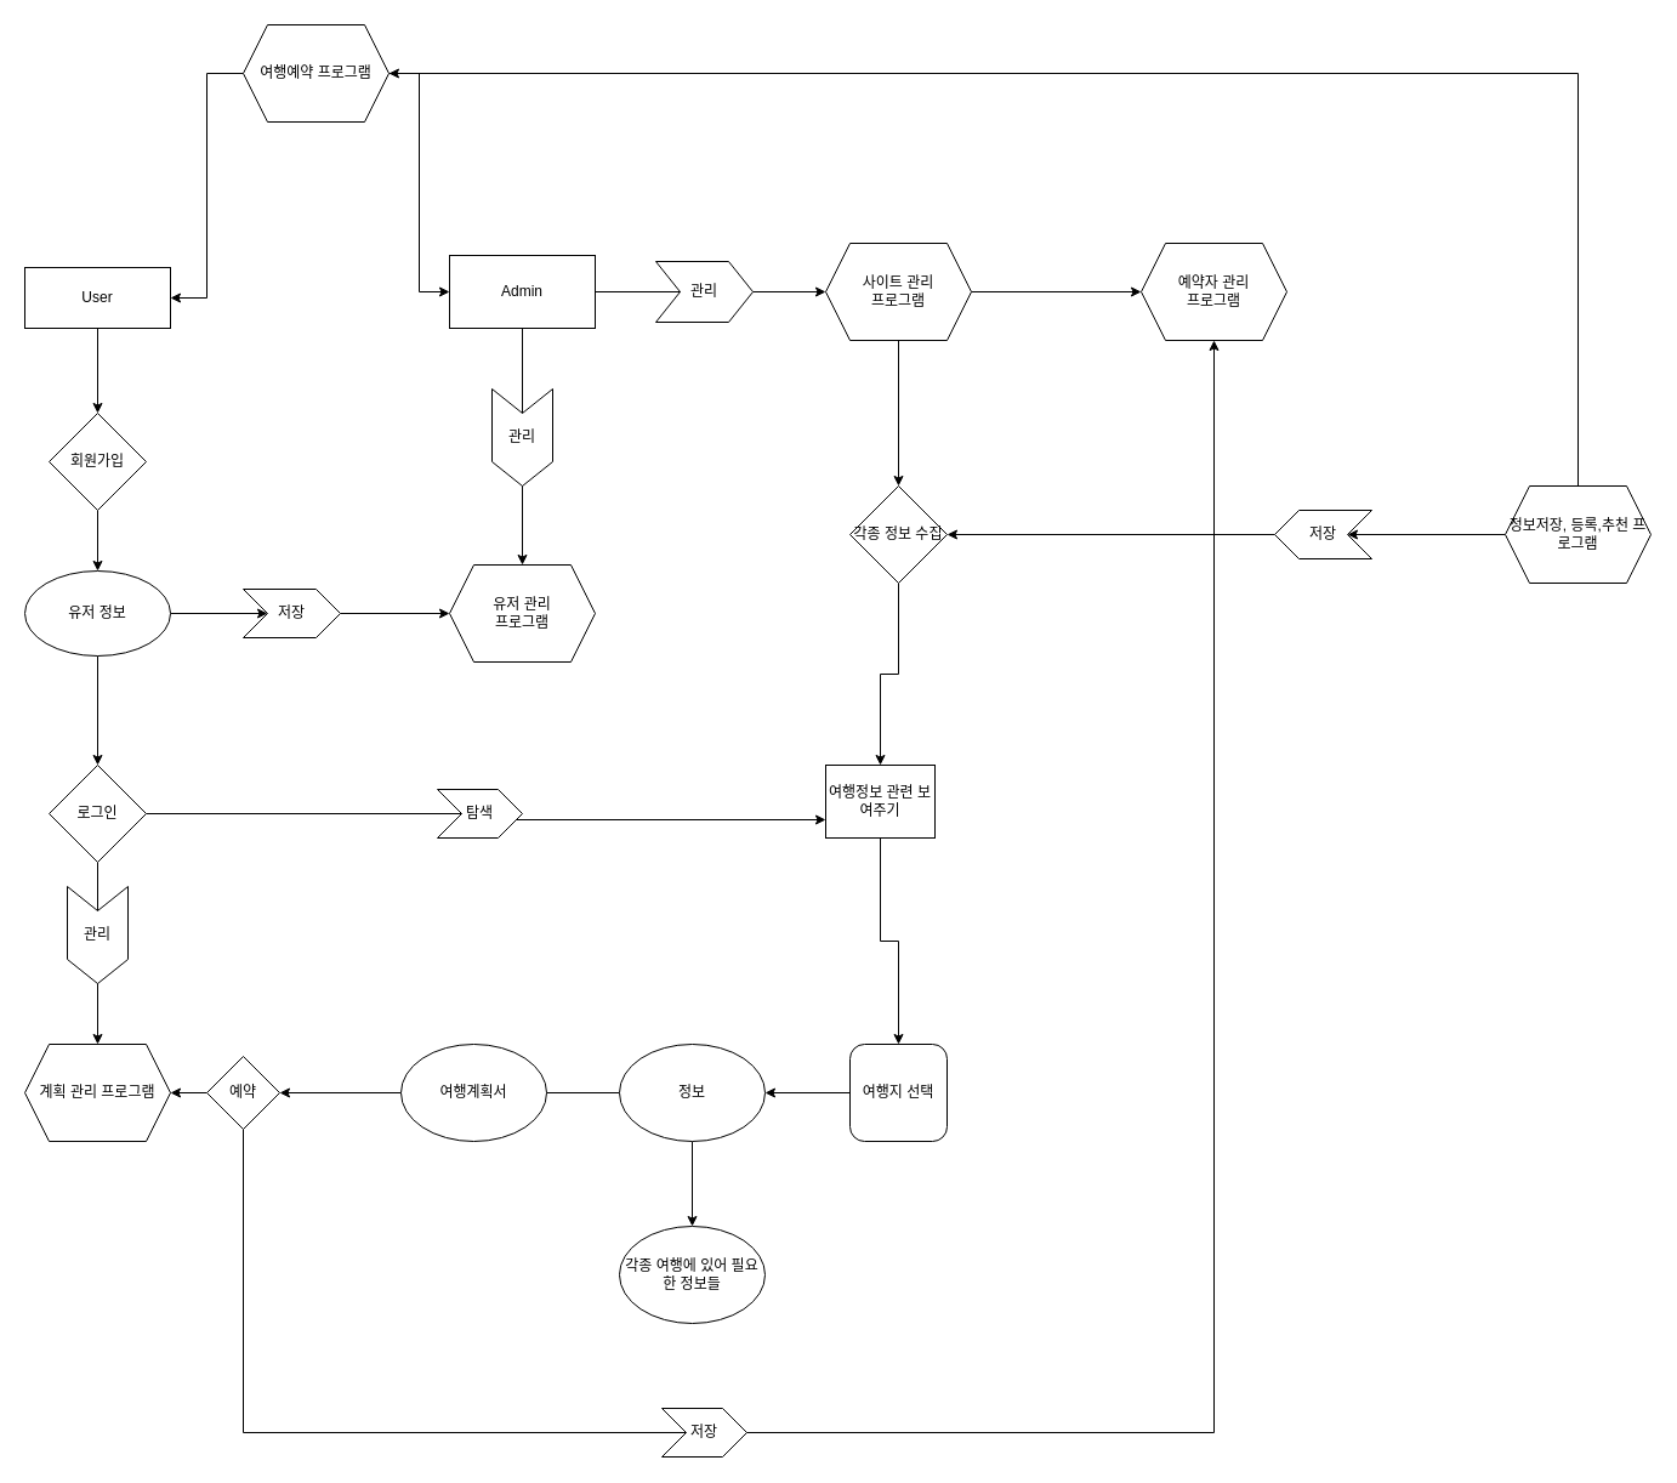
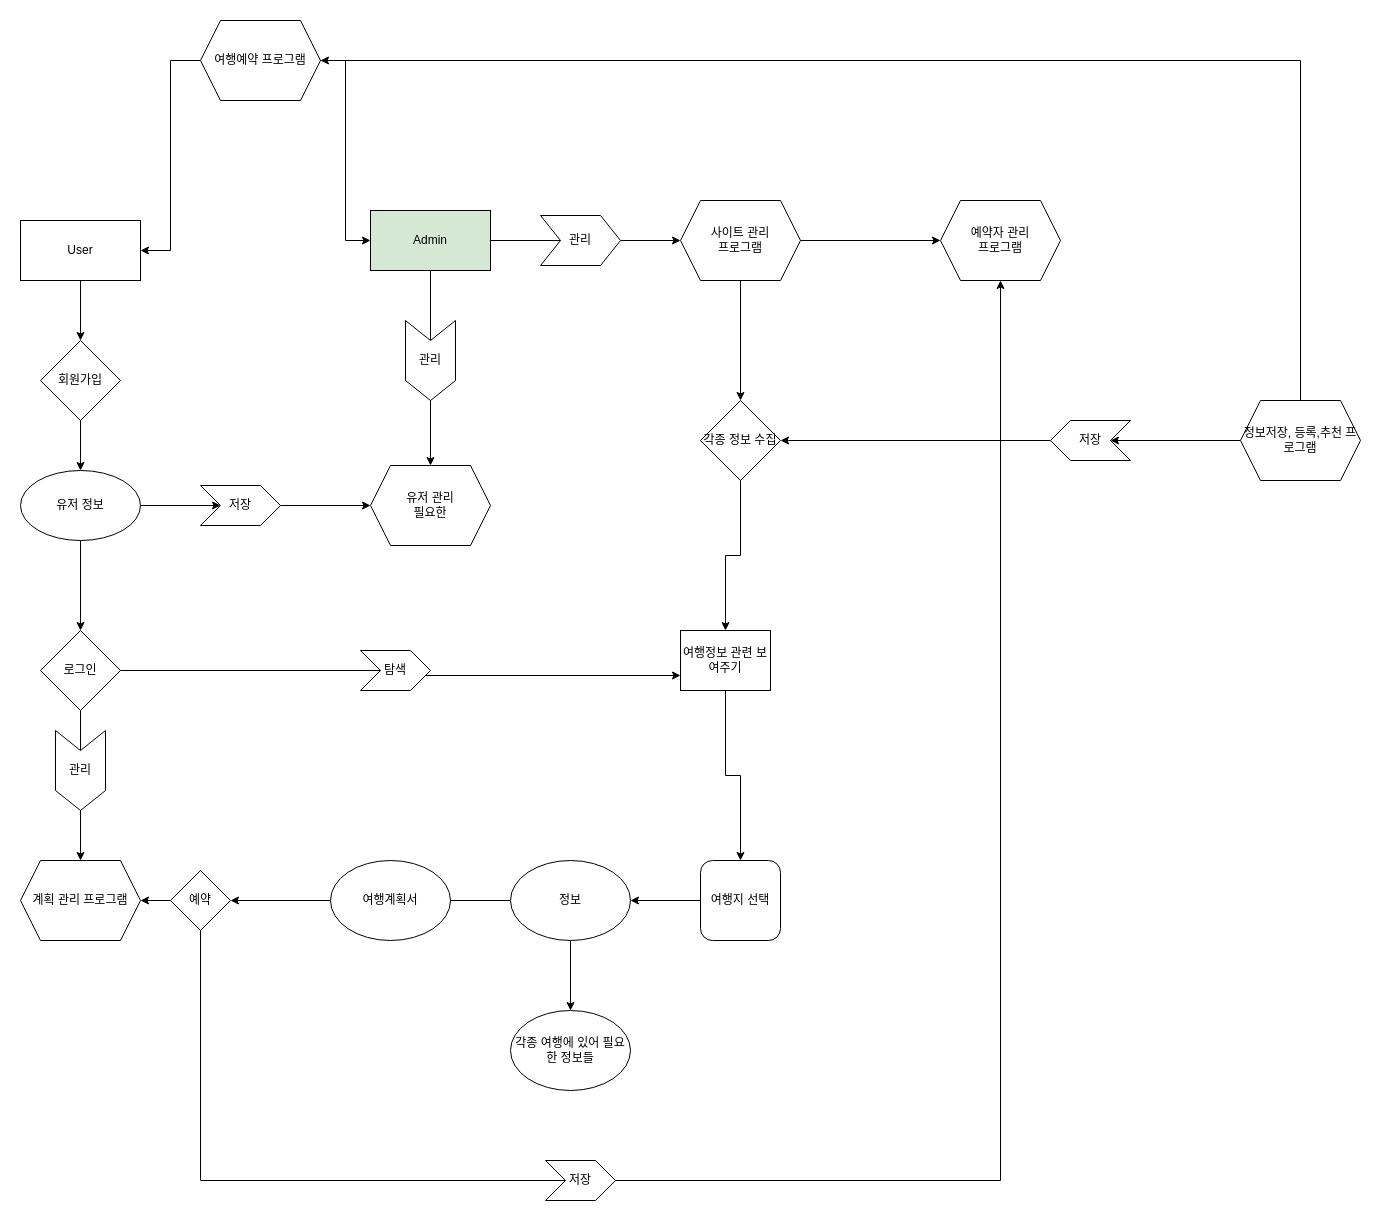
  <mxCell id="0" />
  <mxCell id="1" parent="0" />
- <mxCell id="2" value="User" style="rounded=0;whiteSpace=wrap;html=1;" vertex="1" parent="1"><mxGeometry x="20" y="220" width="120" height="50" as="geometry" /></mxCell>
+ <mxCell id="2" value="User" style="rounded=0;whiteSpace=wrap;html=1;" vertex="1" parent="1"><mxGeometry x="20" y="220" width="120" height="60" as="geometry" /></mxCell>
  <mxCell id="3" value="" style="edgeStyle=orthogonalEdgeStyle;rounded=0;orthogonalLoop=1;jettySize=auto;html=1;entryX=0;entryY=0.5;entryDx=0;entryDy=0;startArrow=none;" edge="1" parent="1" source="35" target="19"><mxGeometry relative="1" as="geometry"><mxPoint x="590" y="230" as="targetPoint" /></mxGeometry></mxCell>
  <mxCell id="4" style="edgeStyle=orthogonalEdgeStyle;rounded=0;orthogonalLoop=1;jettySize=auto;html=1;entryX=0.5;entryY=0;entryDx=0;entryDy=0;" edge="1" parent="1" source="5" target="16"><mxGeometry relative="1" as="geometry" /></mxCell>
- <mxCell id="5" value="Admin" style="rounded=0;whiteSpace=wrap;html=1;" vertex="1" parent="1"><mxGeometry x="370" y="210" width="120" height="60" as="geometry" /></mxCell>
+ <mxCell id="5" value="Admin" style="rounded=0;whiteSpace=wrap;html=1;fillColor=#d5e8d4;" vertex="1" parent="1"><mxGeometry x="370" y="210" width="120" height="60" as="geometry" /></mxCell>
  <mxCell id="6" style="edgeStyle=orthogonalEdgeStyle;rounded=0;orthogonalLoop=1;jettySize=auto;html=1;entryX=0;entryY=0.75;entryDx=0;entryDy=0;" edge="1" parent="1" source="8" target="13"><mxGeometry relative="1" as="geometry" /></mxCell>
  <mxCell id="7" style="edgeStyle=orthogonalEdgeStyle;rounded=0;orthogonalLoop=1;jettySize=auto;html=1;entryX=0.5;entryY=0;entryDx=0;entryDy=0;" edge="1" parent="1" source="8" target="37"><mxGeometry relative="1" as="geometry" /></mxCell>
  <mxCell id="8" value="로그인" style="rhombus;whiteSpace=wrap;html=1;" vertex="1" parent="1"><mxGeometry x="40" y="630" width="80" height="80" as="geometry" /></mxCell>
  <mxCell id="9" style="edgeStyle=orthogonalEdgeStyle;rounded=0;orthogonalLoop=1;jettySize=auto;html=1;entryX=0.5;entryY=0;entryDx=0;entryDy=0;" edge="1" parent="1" source="10" target="34"><mxGeometry relative="1" as="geometry" /></mxCell>
  <mxCell id="10" value="회원가입" style="rhombus;whiteSpace=wrap;html=1;" vertex="1" parent="1"><mxGeometry x="40" y="340" width="80" height="80" as="geometry" /></mxCell>
  <mxCell id="11" value="" style="endArrow=classic;html=1;entryX=0.5;entryY=0;entryDx=0;entryDy=0;exitX=0.5;exitY=1;exitDx=0;exitDy=0;" edge="1" parent="1" source="2" target="10"><mxGeometry width="50" height="50" relative="1" as="geometry"><mxPoint x="450" y="840" as="sourcePoint" /><mxPoint x="500" y="790" as="targetPoint" /></mxGeometry></mxCell>
  <mxCell id="12" style="edgeStyle=orthogonalEdgeStyle;rounded=0;orthogonalLoop=1;jettySize=auto;html=1;entryX=0.5;entryY=0;entryDx=0;entryDy=0;" edge="1" parent="1" source="13" target="28"><mxGeometry relative="1" as="geometry" /></mxCell>
  <mxCell id="13" value="여행정보 관련 보여주기" style="rounded=0;whiteSpace=wrap;html=1;" vertex="1" parent="1"><mxGeometry x="680" y="630" width="90" height="60" as="geometry" /></mxCell>
  <mxCell id="14" style="edgeStyle=orthogonalEdgeStyle;rounded=0;orthogonalLoop=1;jettySize=auto;html=1;entryX=0.5;entryY=0;entryDx=0;entryDy=0;" edge="1" parent="1" source="15" target="13"><mxGeometry relative="1" as="geometry" /></mxCell>
  <mxCell id="15" value="각종 정보 수집" style="rhombus;whiteSpace=wrap;html=1;" vertex="1" parent="1"><mxGeometry x="700" y="400" width="80" height="80" as="geometry" /></mxCell>
- <mxCell id="16" value="&lt;span&gt;유저 관리&lt;/span&gt;&lt;br&gt;&lt;span&gt;프로그램&lt;/span&gt;" style="shape=hexagon;perimeter=hexagonPerimeter2;whiteSpace=wrap;html=1;fixedSize=1;" vertex="1" parent="1"><mxGeometry x="370" y="465" width="120" height="80" as="geometry" /></mxCell>
+ <mxCell id="16" value="&lt;span&gt;유저 관리&lt;/span&gt;&lt;br&gt;&lt;span&gt;필요한&lt;/span&gt;" style="shape=hexagon;perimeter=hexagonPerimeter2;whiteSpace=wrap;html=1;fixedSize=1;" vertex="1" parent="1"><mxGeometry x="370" y="465" width="120" height="80" as="geometry" /></mxCell>
  <mxCell id="17" style="edgeStyle=orthogonalEdgeStyle;rounded=0;orthogonalLoop=1;jettySize=auto;html=1;entryX=0;entryY=0.5;entryDx=0;entryDy=0;" edge="1" parent="1" source="19" target="22"><mxGeometry relative="1" as="geometry" /></mxCell>
  <mxCell id="18" style="edgeStyle=orthogonalEdgeStyle;rounded=0;orthogonalLoop=1;jettySize=auto;html=1;entryX=0.5;entryY=0;entryDx=0;entryDy=0;" edge="1" parent="1" source="19" target="15"><mxGeometry relative="1" as="geometry" /></mxCell>
  <mxCell id="19" value="&lt;span style=&quot;background-color: rgb(255 , 255 , 255)&quot;&gt;사이트 관리&lt;br&gt;프로그램&lt;br&gt;&lt;/span&gt;" style="shape=hexagon;perimeter=hexagonPerimeter2;whiteSpace=wrap;html=1;fixedSize=1;" vertex="1" parent="1"><mxGeometry x="680" y="200" width="120" height="80" as="geometry" /></mxCell>
  <mxCell id="20" style="edgeStyle=orthogonalEdgeStyle;rounded=0;orthogonalLoop=1;jettySize=auto;html=1;exitX=1;exitY=0.75;exitDx=0;exitDy=0;" edge="1" parent="1" source="21"><mxGeometry relative="1" as="geometry"><mxPoint x="387.571" y="690" as="targetPoint" /></mxGeometry></mxCell>
  <mxCell id="21" value="탐색" style="shape=step;perimeter=stepPerimeter;whiteSpace=wrap;html=1;fixedSize=1;" vertex="1" parent="1"><mxGeometry x="360" y="650" width="70" height="40" as="geometry" /></mxCell>
  <mxCell id="22" value="예약자 관리 &lt;br&gt;프로그램&lt;br&gt;" style="shape=hexagon;perimeter=hexagonPerimeter2;whiteSpace=wrap;html=1;fixedSize=1;" vertex="1" parent="1"><mxGeometry x="940" y="200" width="120" height="80" as="geometry" /></mxCell>
  <mxCell id="23" value="각종 여행에 있어 필요한 정보들" style="ellipse;whiteSpace=wrap;html=1;" vertex="1" parent="1"><mxGeometry x="510" y="1010" width="120" height="80" as="geometry" /></mxCell>
  <mxCell id="24" style="edgeStyle=orthogonalEdgeStyle;rounded=0;orthogonalLoop=1;jettySize=auto;html=1;entryX=1;entryY=0.5;entryDx=0;entryDy=0;" edge="1" parent="1" source="26" target="2"><mxGeometry relative="1" as="geometry" /></mxCell>
  <mxCell id="25" style="edgeStyle=orthogonalEdgeStyle;rounded=0;orthogonalLoop=1;jettySize=auto;html=1;entryX=0;entryY=0.5;entryDx=0;entryDy=0;" edge="1" parent="1" source="26" target="5"><mxGeometry relative="1" as="geometry" /></mxCell>
  <mxCell id="26" value="여행예약 프로그램" style="shape=hexagon;perimeter=hexagonPerimeter2;whiteSpace=wrap;html=1;fixedSize=1;" vertex="1" parent="1"><mxGeometry x="200" y="20" width="120" height="80" as="geometry" /></mxCell>
  <mxCell id="27" style="edgeStyle=orthogonalEdgeStyle;rounded=0;orthogonalLoop=1;jettySize=auto;html=1;entryX=1;entryY=0.5;entryDx=0;entryDy=0;" edge="1" parent="1" source="28" target="41"><mxGeometry relative="1" as="geometry" /></mxCell>
  <mxCell id="28" value="여행지 선택" style="whiteSpace=wrap;html=1;rounded=1;" vertex="1" parent="1"><mxGeometry x="700" y="860" width="80" height="80" as="geometry" /></mxCell>
  <mxCell id="29" value="관리" style="shape=step;perimeter=stepPerimeter;whiteSpace=wrap;html=1;fixedSize=1;direction=south;" vertex="1" parent="1"><mxGeometry x="405" y="320" width="50" height="80" as="geometry" /></mxCell>
  <mxCell id="30" value="" style="edgeStyle=orthogonalEdgeStyle;rounded=0;orthogonalLoop=1;jettySize=auto;html=1;" edge="1" parent="1" source="31" target="16"><mxGeometry relative="1" as="geometry" /></mxCell>
  <mxCell id="31" value="저장" style="shape=step;perimeter=stepPerimeter;whiteSpace=wrap;html=1;fixedSize=1;" vertex="1" parent="1"><mxGeometry x="200" y="485" width="80" height="40" as="geometry" /></mxCell>
  <mxCell id="32" value="" style="edgeStyle=orthogonalEdgeStyle;rounded=0;orthogonalLoop=1;jettySize=auto;html=1;" edge="1" parent="1" source="34" target="8"><mxGeometry relative="1" as="geometry" /></mxCell>
  <mxCell id="33" style="edgeStyle=orthogonalEdgeStyle;rounded=0;orthogonalLoop=1;jettySize=auto;html=1;entryX=0;entryY=0.5;entryDx=0;entryDy=0;" edge="1" parent="1" source="34" target="31"><mxGeometry relative="1" as="geometry" /></mxCell>
  <mxCell id="34" value="유저 정보" style="ellipse;whiteSpace=wrap;html=1;" vertex="1" parent="1"><mxGeometry x="20" y="470" width="120" height="70" as="geometry" /></mxCell>
  <mxCell id="35" value="관리" style="shape=step;perimeter=stepPerimeter;whiteSpace=wrap;html=1;fixedSize=1;direction=east;rotation=0;" vertex="1" parent="1"><mxGeometry x="540" y="215" width="80" height="50" as="geometry" /></mxCell>
  <mxCell id="36" value="" style="edgeStyle=orthogonalEdgeStyle;rounded=0;orthogonalLoop=1;jettySize=auto;html=1;entryX=0;entryY=0.5;entryDx=0;entryDy=0;endArrow=none;" edge="1" parent="1" source="5" target="35"><mxGeometry relative="1" as="geometry"><mxPoint x="490" y="230" as="sourcePoint" /><mxPoint x="680" y="230" as="targetPoint" /></mxGeometry></mxCell>
  <mxCell id="37" value="계획 관리 프로그램" style="shape=hexagon;perimeter=hexagonPerimeter2;whiteSpace=wrap;html=1;fixedSize=1;" vertex="1" parent="1"><mxGeometry x="20" y="860" width="120" height="80" as="geometry" /></mxCell>
  <mxCell id="38" value="관리" style="shape=step;perimeter=stepPerimeter;whiteSpace=wrap;html=1;fixedSize=1;direction=south;" vertex="1" parent="1"><mxGeometry x="55" y="730" width="50" height="80" as="geometry" /></mxCell>
  <mxCell id="39" style="edgeStyle=orthogonalEdgeStyle;rounded=0;orthogonalLoop=1;jettySize=auto;html=1;entryX=0.5;entryY=0;entryDx=0;entryDy=0;" edge="1" parent="1" source="41" target="23"><mxGeometry relative="1" as="geometry" /></mxCell>
  <mxCell id="40" style="edgeStyle=orthogonalEdgeStyle;rounded=0;orthogonalLoop=1;jettySize=auto;html=1;entryX=0.917;entryY=0.5;entryDx=0;entryDy=0;entryPerimeter=0;endArrow=none;" edge="1" parent="1" source="41" target="46"><mxGeometry relative="1" as="geometry" /></mxCell>
  <mxCell id="41" value="정보" style="ellipse;whiteSpace=wrap;html=1;" vertex="1" parent="1"><mxGeometry x="510" y="860" width="120" height="80" as="geometry" /></mxCell>
  <mxCell id="42" style="edgeStyle=orthogonalEdgeStyle;rounded=0;orthogonalLoop=1;jettySize=auto;html=1;entryX=1;entryY=0.5;entryDx=0;entryDy=0;" edge="1" parent="1" source="44" target="37"><mxGeometry relative="1" as="geometry" /></mxCell>
  <mxCell id="43" style="edgeStyle=orthogonalEdgeStyle;rounded=0;orthogonalLoop=1;jettySize=auto;html=1;entryX=0;entryY=0.5;entryDx=0;entryDy=0;" edge="1" parent="1" source="44" target="48"><mxGeometry relative="1" as="geometry"><Array as="points"><mxPoint x="200" y="1180" /><mxPoint x="625" y="1180" /></Array></mxGeometry></mxCell>
  <mxCell id="44" value="예약" style="rhombus;whiteSpace=wrap;html=1;" vertex="1" parent="1"><mxGeometry x="170" y="870" width="60" height="60" as="geometry" /></mxCell>
  <mxCell id="45" style="edgeStyle=orthogonalEdgeStyle;rounded=0;orthogonalLoop=1;jettySize=auto;html=1;entryX=1;entryY=0.5;entryDx=0;entryDy=0;" edge="1" parent="1" source="46" target="44"><mxGeometry relative="1" as="geometry" /></mxCell>
  <mxCell id="46" value="여행계획서" style="ellipse;whiteSpace=wrap;html=1;" vertex="1" parent="1"><mxGeometry x="330" y="860" width="120" height="80" as="geometry" /></mxCell>
  <mxCell id="47" style="edgeStyle=orthogonalEdgeStyle;rounded=0;orthogonalLoop=1;jettySize=auto;html=1;entryX=0.5;entryY=1;entryDx=0;entryDy=0;" edge="1" parent="1" source="48" target="22"><mxGeometry relative="1" as="geometry"><Array as="points"><mxPoint x="1000" y="1180" /></Array></mxGeometry></mxCell>
  <mxCell id="48" value="저장" style="shape=step;perimeter=stepPerimeter;whiteSpace=wrap;html=1;fixedSize=1;direction=east;" vertex="1" parent="1"><mxGeometry x="545" y="1160" width="70" height="40" as="geometry" /></mxCell>
  <mxCell id="49" style="edgeStyle=orthogonalEdgeStyle;rounded=0;orthogonalLoop=1;jettySize=auto;html=1;entryX=1;entryY=0.5;entryDx=0;entryDy=0;startArrow=none;" edge="1" parent="1" source="53" target="15"><mxGeometry relative="1" as="geometry" /></mxCell>
  <mxCell id="50" style="edgeStyle=orthogonalEdgeStyle;rounded=0;orthogonalLoop=1;jettySize=auto;html=1;entryX=0;entryY=0.5;entryDx=0;entryDy=0;" edge="1" parent="1" source="52" target="53"><mxGeometry relative="1" as="geometry" /></mxCell>
  <mxCell id="51" style="edgeStyle=orthogonalEdgeStyle;rounded=0;orthogonalLoop=1;jettySize=auto;html=1;" edge="1" parent="1" source="52" target="26"><mxGeometry relative="1" as="geometry"><Array as="points"><mxPoint x="1300" y="60" /></Array></mxGeometry></mxCell>
  <mxCell id="52" value="정보저장, 등록,추천 프로그램" style="shape=hexagon;perimeter=hexagonPerimeter2;whiteSpace=wrap;html=1;fixedSize=1;" vertex="1" parent="1"><mxGeometry x="1240" y="400" width="120" height="80" as="geometry" /></mxCell>
  <mxCell id="53" value="저장" style="shape=step;perimeter=stepPerimeter;whiteSpace=wrap;html=1;fixedSize=1;rotation=0;direction=west;" vertex="1" parent="1"><mxGeometry x="1050" y="420" width="80" height="40" as="geometry" /></mxCell>
